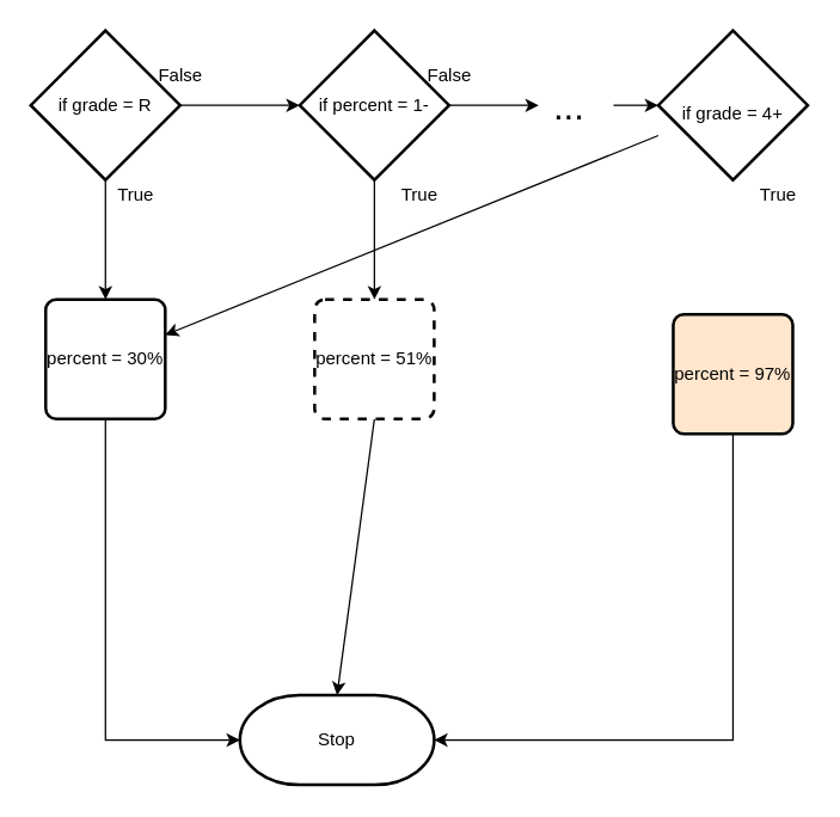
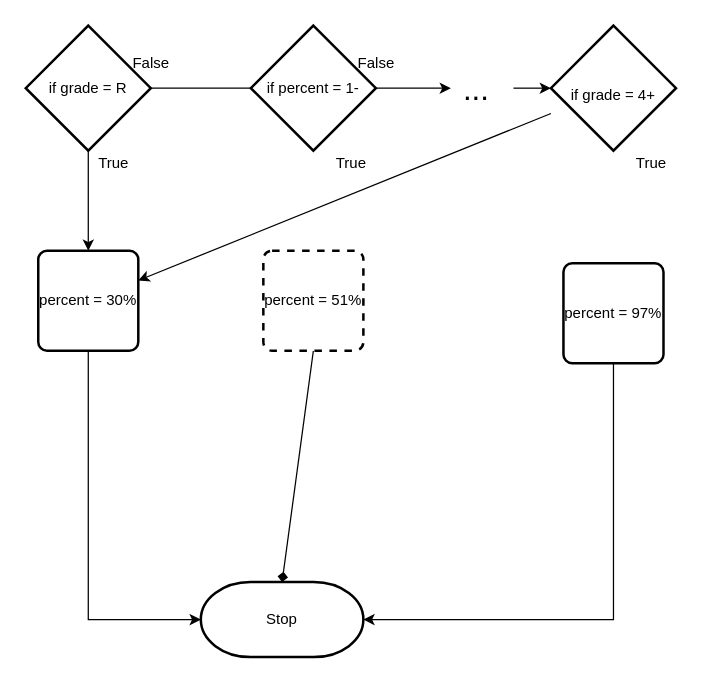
  <mxCell id="0" />
  <mxCell id="1" parent="0" />
  <mxCell id="2" value="Stop" style="strokeWidth=2;html=1;shape=mxgraph.flowchart.terminator;whiteSpace=wrap;" parent="1" vertex="1"><mxGeometry x="160" y="465" width="130" height="60" as="geometry" /></mxCell>
- <mxCell id="3" value="" style="edgeStyle=none;html=1;" edge="1" parent="1" source="5" target="8"><mxGeometry relative="1" as="geometry" /></mxCell>
+ <mxCell id="3" value="" style="edgeStyle=none;html=1;endArrow=none;" edge="1" parent="1" source="5" target="8"><mxGeometry relative="1" as="geometry" /></mxCell>
  <mxCell id="4" value="" style="edgeStyle=none;html=1;fontSize=12;" edge="1" parent="1" source="5" target="13"><mxGeometry relative="1" as="geometry" /></mxCell>
  <mxCell id="5" value="if grade = R" style="strokeWidth=2;html=1;shape=mxgraph.flowchart.decision;whiteSpace=wrap;" vertex="1" parent="1"><mxGeometry x="20" y="20" width="100" height="100" as="geometry" /></mxCell>
  <mxCell id="6" value="" style="edgeStyle=none;html=1;" edge="1" parent="1" source="8"><mxGeometry relative="1" as="geometry"><mxPoint x="360" y="70" as="targetPoint" /></mxGeometry></mxCell>
- <mxCell id="7" value="" style="edgeStyle=none;html=1;fontSize=12;" edge="1" parent="1" source="8" target="15"><mxGeometry relative="1" as="geometry" /></mxCell>
  <mxCell id="8" value="if percent = 1-" style="strokeWidth=2;html=1;shape=mxgraph.flowchart.decision;whiteSpace=wrap;" vertex="1" parent="1"><mxGeometry x="200" y="20" width="100" height="100" as="geometry" /></mxCell>
  <mxCell id="9" value="&lt;font style=&quot;font-size: 25px&quot;&gt;...&lt;/font&gt;" style="text;html=1;align=center;verticalAlign=middle;resizable=0;points=[];autosize=1;strokeColor=none;fillColor=none;" vertex="1" parent="1"><mxGeometry x="360" y="60" width="40" height="20" as="geometry" /></mxCell>
  <mxCell id="10" value="" style="edgeStyle=none;html=1;fontSize=12;" edge="1" parent="1" source="11" target="13"><mxGeometry relative="1" as="geometry" /></mxCell>
  <mxCell id="11" value="&lt;span style=&quot;font-size: 12px&quot;&gt;if grade = 4+&lt;/span&gt;" style="strokeWidth=2;html=1;shape=mxgraph.flowchart.decision;whiteSpace=wrap;fontSize=25;" vertex="1" parent="1"><mxGeometry x="440" y="20" width="100" height="100" as="geometry" /></mxCell>
  <mxCell id="12" style="edgeStyle=orthogonalEdgeStyle;html=1;exitX=0.5;exitY=1;exitDx=0;exitDy=0;entryX=0;entryY=0.5;entryDx=0;entryDy=0;entryPerimeter=0;fontSize=12;rounded=0;" edge="1" parent="1" source="13" target="2"><mxGeometry relative="1" as="geometry" /></mxCell>
  <mxCell id="13" value="percent = 30%" style="rounded=1;whiteSpace=wrap;html=1;absoluteArcSize=1;arcSize=14;strokeWidth=2;fontSize=12;" vertex="1" parent="1"><mxGeometry x="30" y="200" width="80" height="80" as="geometry" /></mxCell>
- <mxCell id="14" style="edgeStyle=none;html=1;exitX=0.5;exitY=1;exitDx=0;exitDy=0;entryX=0.5;entryY=0;entryDx=0;entryDy=0;entryPerimeter=0;fontSize=12;rounded=0;" edge="1" parent="1" source="15" target="2"><mxGeometry relative="1" as="geometry" /></mxCell>
+ <mxCell id="14" style="edgeStyle=none;html=1;exitX=0.5;exitY=1;exitDx=0;exitDy=0;entryX=0.5;entryY=0;entryDx=0;entryDy=0;entryPerimeter=0;fontSize=12;rounded=0;endArrow=diamond;" edge="1" parent="1" source="15" target="2"><mxGeometry relative="1" as="geometry" /></mxCell>
  <mxCell id="15" value="percent = 51%" style="rounded=1;whiteSpace=wrap;html=1;absoluteArcSize=1;arcSize=14;strokeWidth=2;fontSize=12;dashed=1;" vertex="1" parent="1"><mxGeometry x="210" y="200" width="80" height="80" as="geometry" /></mxCell>
  <mxCell id="16" style="edgeStyle=orthogonalEdgeStyle;html=1;exitX=0.5;exitY=1;exitDx=0;exitDy=0;entryX=1;entryY=0.5;entryDx=0;entryDy=0;entryPerimeter=0;fontSize=12;rounded=0;" edge="1" parent="1" source="17" target="2"><mxGeometry relative="1" as="geometry" /></mxCell>
- <mxCell id="17" value="percent = 97%" style="rounded=1;whiteSpace=wrap;html=1;absoluteArcSize=1;arcSize=14;strokeWidth=2;fontSize=12;fillColor=#ffe6cc;" vertex="1" parent="1"><mxGeometry x="450" y="210" width="80" height="80" as="geometry" /></mxCell>
+ <mxCell id="17" value="percent = 97%" style="rounded=1;whiteSpace=wrap;html=1;absoluteArcSize=1;arcSize=14;strokeWidth=2;fontSize=12;" vertex="1" parent="1"><mxGeometry x="450" y="210" width="80" height="80" as="geometry" /></mxCell>
  <mxCell id="18" value="" style="endArrow=classic;html=1;rounded=0;fontSize=12;entryX=0;entryY=0.5;entryDx=0;entryDy=0;entryPerimeter=0;" edge="1" parent="1" target="11"><mxGeometry width="50" height="50" relative="1" as="geometry"><mxPoint x="410" y="70" as="sourcePoint" /><mxPoint x="380" y="60" as="targetPoint" /></mxGeometry></mxCell>
  <mxCell id="19" value="False" style="text;html=1;align=center;verticalAlign=middle;resizable=0;points=[];autosize=1;strokeColor=none;fillColor=none;fontSize=12;" vertex="1" parent="1"><mxGeometry x="95" y="40" width="50" height="20" as="geometry" /></mxCell>
  <mxCell id="20" value="False" style="text;html=1;align=center;verticalAlign=middle;resizable=0;points=[];autosize=1;strokeColor=none;fillColor=none;fontSize=12;" vertex="1" parent="1"><mxGeometry x="275" y="40" width="50" height="20" as="geometry" /></mxCell>
  <mxCell id="21" value="True" style="text;html=1;align=center;verticalAlign=middle;resizable=0;points=[];autosize=1;strokeColor=none;fillColor=none;fontSize=12;" vertex="1" parent="1"><mxGeometry x="70" y="120" width="40" height="20" as="geometry" /></mxCell>
  <mxCell id="22" value="True" style="text;html=1;align=center;verticalAlign=middle;resizable=0;points=[];autosize=1;strokeColor=none;fillColor=none;fontSize=12;" vertex="1" parent="1"><mxGeometry x="260" y="120" width="40" height="20" as="geometry" /></mxCell>
  <mxCell id="23" value="True" style="text;html=1;align=center;verticalAlign=middle;resizable=0;points=[];autosize=1;strokeColor=none;fillColor=none;fontSize=12;" vertex="1" parent="1"><mxGeometry x="500" y="120" width="40" height="20" as="geometry" /></mxCell>
